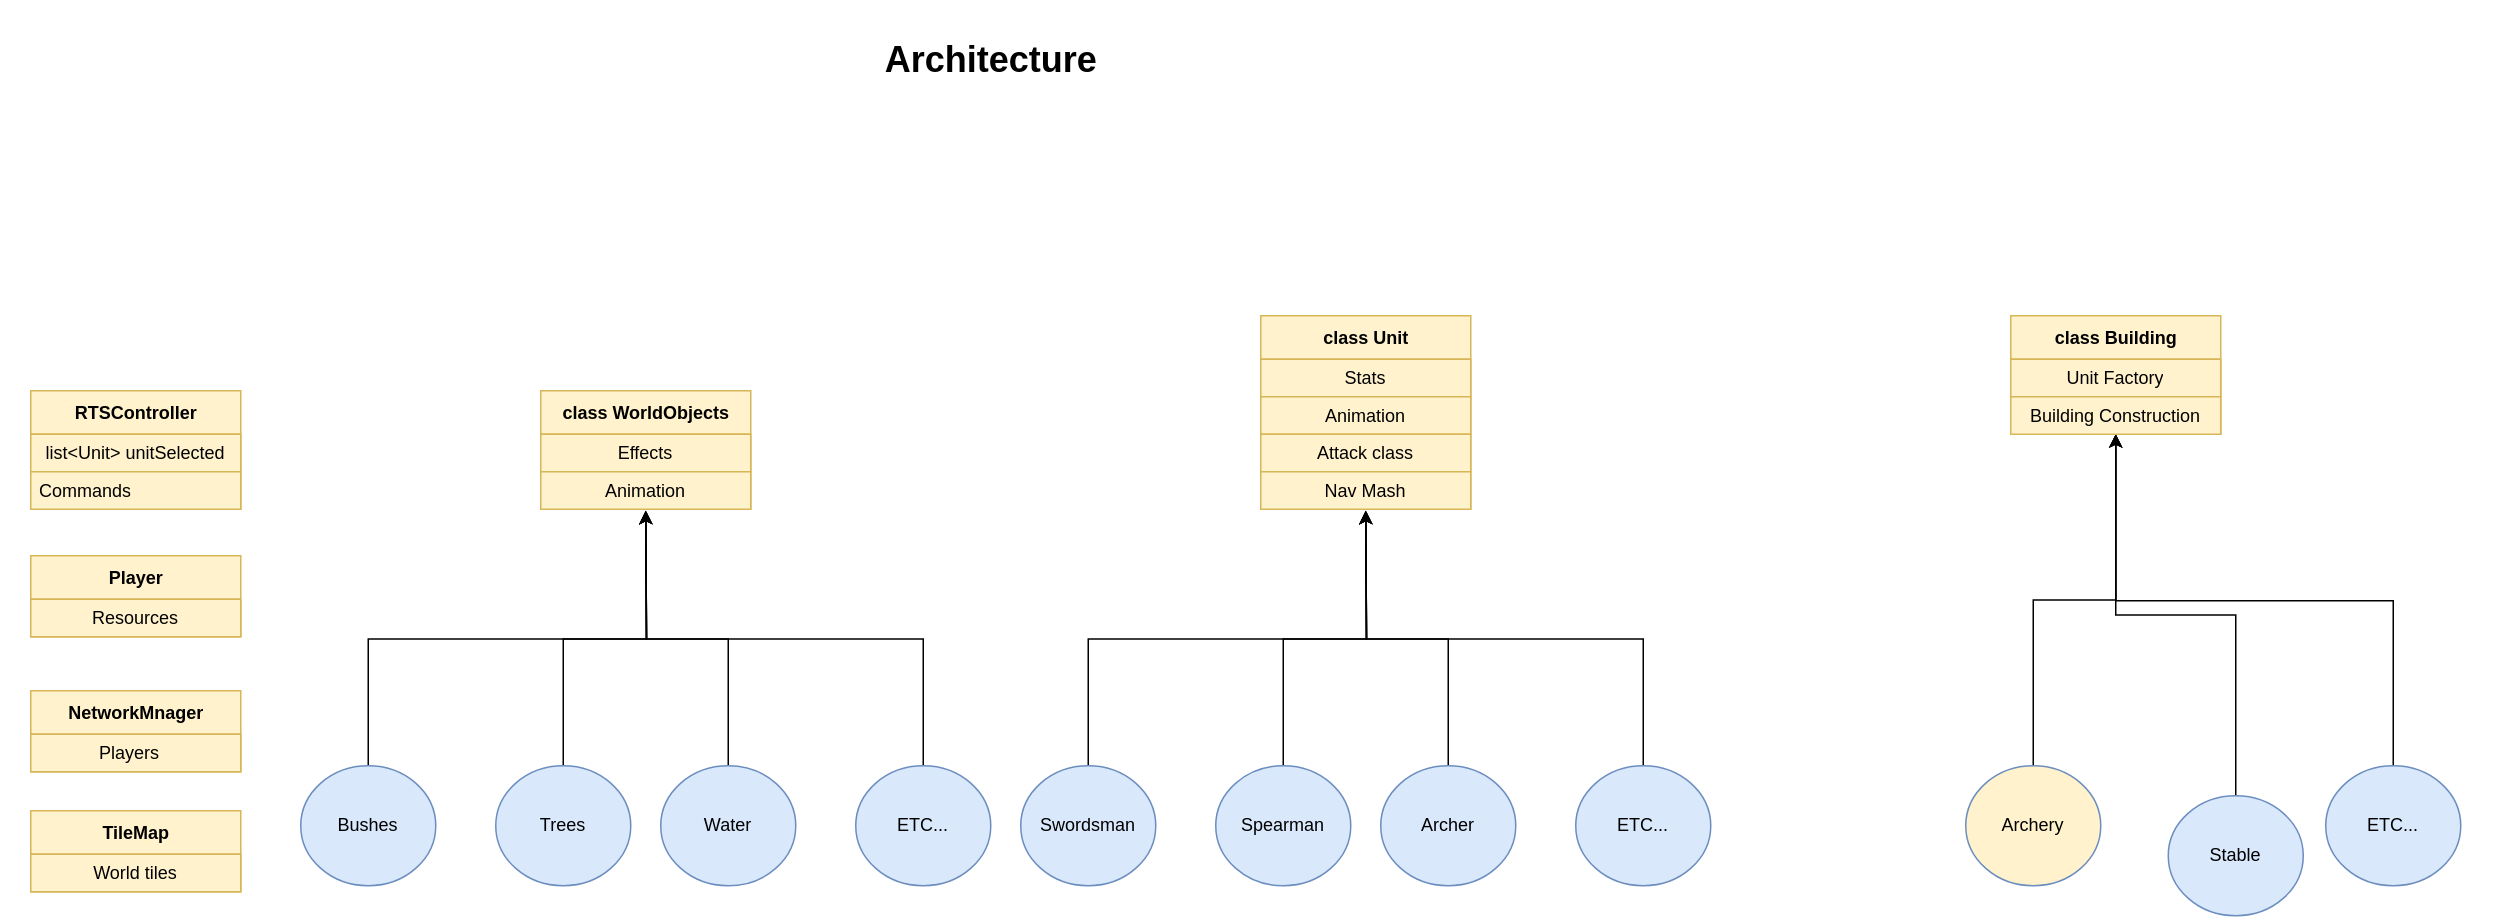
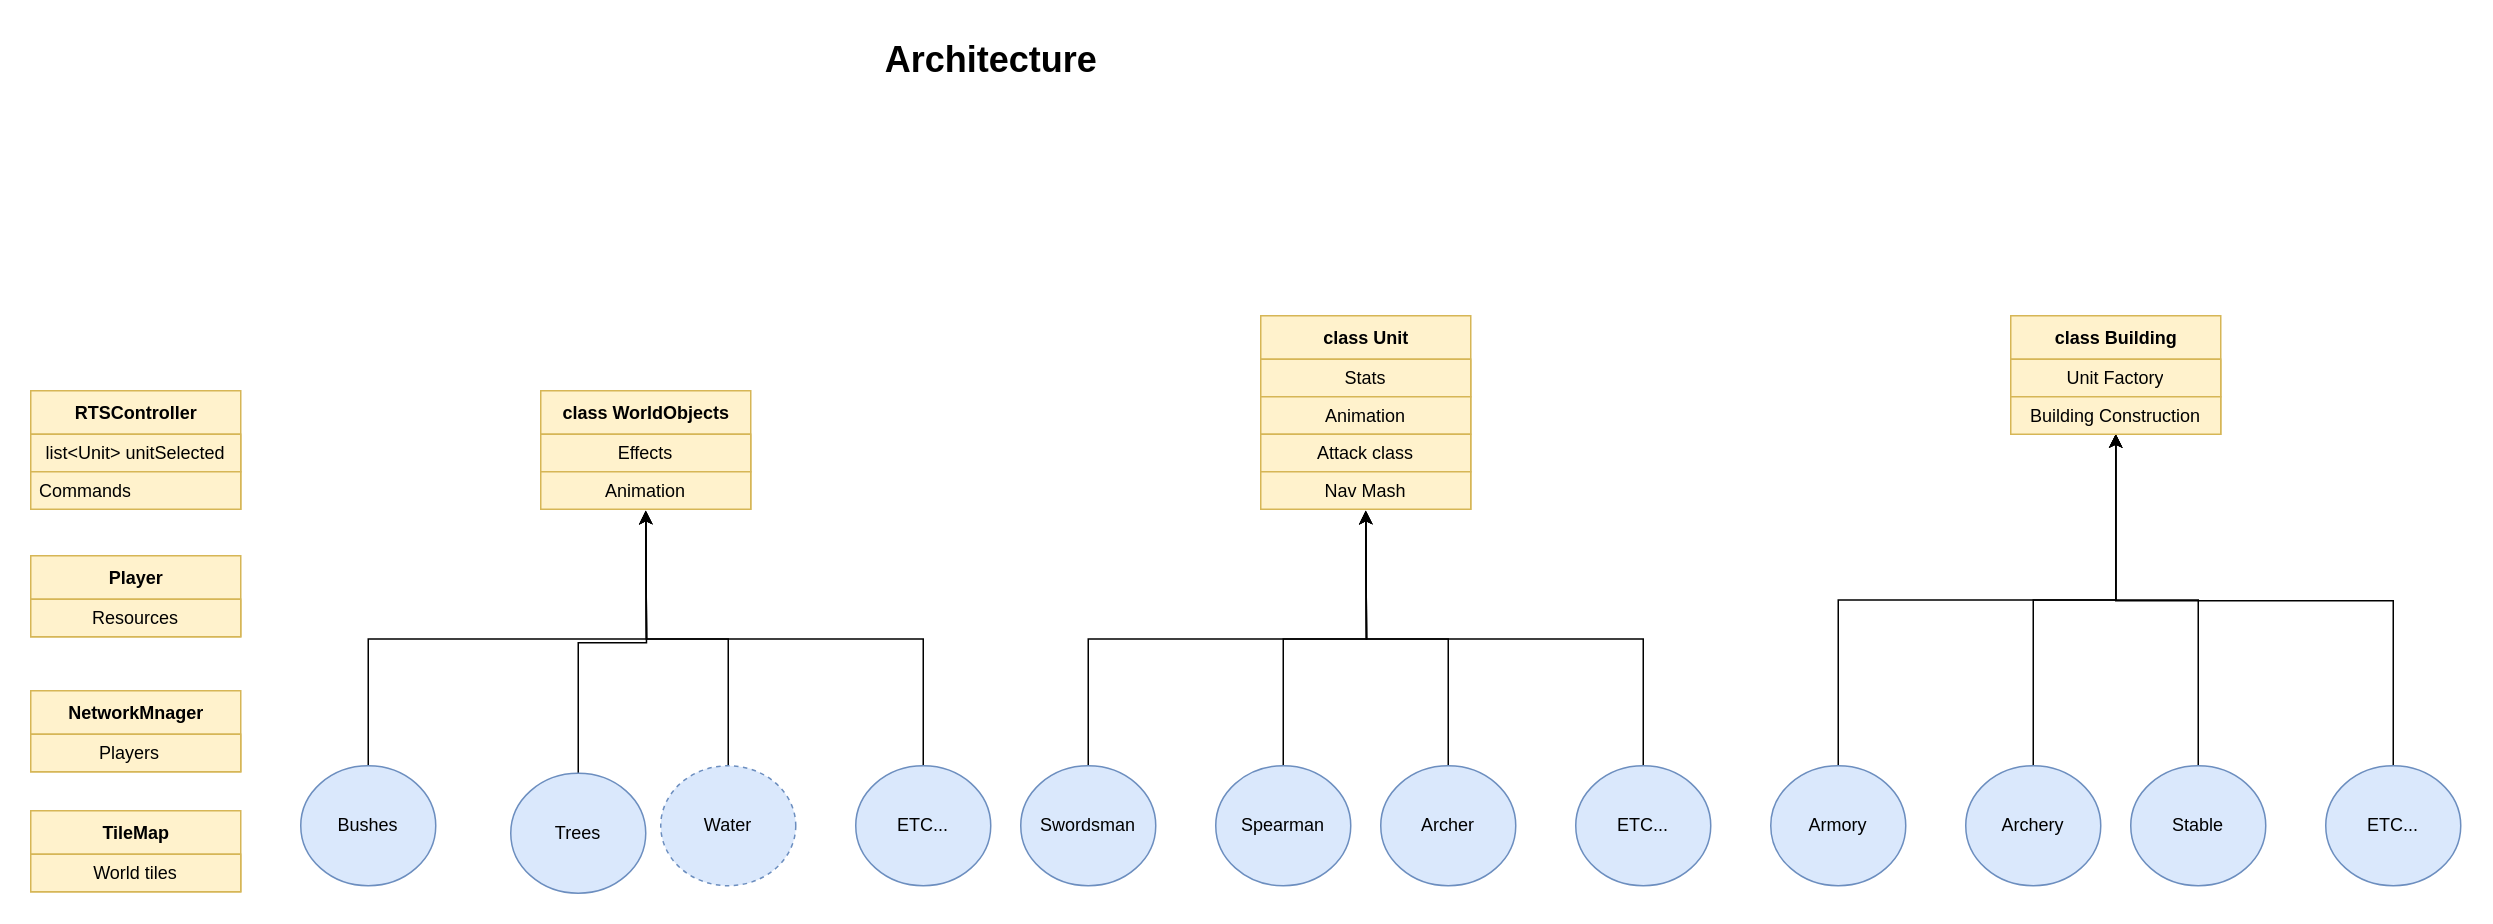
  <mxCell id="0" />
  <mxCell id="1" parent="0" />
  <mxCell id="2" style="edgeStyle=orthogonalEdgeStyle;rounded=0;orthogonalLoop=1;jettySize=auto;html=1;exitX=0.5;exitY=0;exitDx=0;exitDy=0;" edge="1" parent="1" source="3"><mxGeometry relative="1" as="geometry"><mxPoint x="910" y="340" as="targetPoint" /></mxGeometry></mxCell>
  <mxCell id="3" value="Archer" style="ellipse;whiteSpace=wrap;html=1;fillColor=#dae8fc;strokeColor=#6c8ebf;" vertex="1" parent="1"><mxGeometry x="920" y="510" width="90" height="80" as="geometry" /></mxCell>
  <mxCell id="4" style="edgeStyle=orthogonalEdgeStyle;rounded=0;orthogonalLoop=1;jettySize=auto;html=1;exitX=0.5;exitY=0;exitDx=0;exitDy=0;entryX=0.5;entryY=1;entryDx=0;entryDy=0;" edge="1" parent="1" source="5"><mxGeometry relative="1" as="geometry"><mxPoint x="910" y="340" as="targetPoint" /></mxGeometry></mxCell>
  <mxCell id="5" value="Swordsman" style="ellipse;whiteSpace=wrap;html=1;fillColor=#dae8fc;strokeColor=#6c8ebf;" vertex="1" parent="1"><mxGeometry x="680" y="510" width="90" height="80" as="geometry" /></mxCell>
  <mxCell id="6" style="edgeStyle=orthogonalEdgeStyle;rounded=0;orthogonalLoop=1;jettySize=auto;html=1;exitX=0.5;exitY=0;exitDx=0;exitDy=0;" edge="1" parent="1" source="7"><mxGeometry relative="1" as="geometry"><mxPoint x="910" y="340" as="targetPoint" /></mxGeometry></mxCell>
  <mxCell id="7" value="Spearman" style="ellipse;whiteSpace=wrap;html=1;fillColor=#dae8fc;strokeColor=#6c8ebf;" vertex="1" parent="1"><mxGeometry x="810" y="510" width="90" height="80" as="geometry" /></mxCell>
  <mxCell id="8" style="edgeStyle=orthogonalEdgeStyle;rounded=0;orthogonalLoop=1;jettySize=auto;html=1;exitX=0.5;exitY=0;exitDx=0;exitDy=0;" edge="1" parent="1" source="9"><mxGeometry relative="1" as="geometry"><mxPoint x="910" y="340" as="targetPoint" /></mxGeometry></mxCell>
  <mxCell id="9" value="ETC..." style="ellipse;whiteSpace=wrap;html=1;fillColor=#dae8fc;strokeColor=#6c8ebf;" vertex="1" parent="1"><mxGeometry x="1050" y="510" width="90" height="80" as="geometry" /></mxCell>
  <mxCell id="10" style="edgeStyle=orthogonalEdgeStyle;rounded=0;orthogonalLoop=1;jettySize=auto;html=1;exitX=0.5;exitY=0;exitDx=0;exitDy=0;entryX=0.5;entryY=1;entryDx=0;entryDy=0;" edge="1" parent="1" source="11" target="23"><mxGeometry relative="1" as="geometry"><mxPoint x="1410" y="340" as="targetPoint" /></mxGeometry></mxCell>
- <mxCell id="11" value="Stable" style="ellipse;whiteSpace=wrap;html=1;fillColor=#dae8fc;strokeColor=#6c8ebf;" vertex="1" parent="1"><mxGeometry x="1445" y="530" width="90" height="80" as="geometry" /></mxCell>
+ <mxCell id="11" value="Stable" style="ellipse;whiteSpace=wrap;html=1;fillColor=#dae8fc;strokeColor=#6c8ebf;" vertex="1" parent="1"><mxGeometry x="1420" y="510" width="90" height="80" as="geometry" /></mxCell>
+ <mxCell id="12" style="edgeStyle=orthogonalEdgeStyle;rounded=0;orthogonalLoop=1;jettySize=auto;html=1;exitX=0.5;exitY=0;exitDx=0;exitDy=0;entryX=0.5;entryY=1;entryDx=0;entryDy=0;" edge="1" parent="1" source="13" target="23"><mxGeometry relative="1" as="geometry"><mxPoint x="1410" y="340" as="targetPoint" /></mxGeometry></mxCell>
+ <mxCell id="13" value="Armory" style="ellipse;whiteSpace=wrap;html=1;fillColor=#dae8fc;strokeColor=#6c8ebf;" vertex="1" parent="1"><mxGeometry x="1180" y="510" width="90" height="80" as="geometry" /></mxCell>
  <mxCell id="14" style="edgeStyle=orthogonalEdgeStyle;rounded=0;orthogonalLoop=1;jettySize=auto;html=1;exitX=0.5;exitY=0;exitDx=0;exitDy=0;entryX=0.5;entryY=1;entryDx=0;entryDy=0;" edge="1" parent="1" source="15" target="23"><mxGeometry relative="1" as="geometry"><mxPoint x="1410" y="340" as="targetPoint" /></mxGeometry></mxCell>
- <mxCell id="15" value="Archery" style="ellipse;whiteSpace=wrap;html=1;fillColor=#fff2cc;strokeColor=#6c8ebf;" vertex="1" parent="1"><mxGeometry x="1310" y="510" width="90" height="80" as="geometry" /></mxCell>
+ <mxCell id="15" value="Archery" style="ellipse;whiteSpace=wrap;html=1;fillColor=#dae8fc;strokeColor=#6c8ebf;" vertex="1" parent="1"><mxGeometry x="1310" y="510" width="90" height="80" as="geometry" /></mxCell>
  <mxCell id="16" style="edgeStyle=orthogonalEdgeStyle;rounded=0;orthogonalLoop=1;jettySize=auto;html=1;exitX=0.5;exitY=0;exitDx=0;exitDy=0;entryX=0.5;entryY=1;entryDx=0;entryDy=0;" edge="1" parent="1" source="17" target="23"><mxGeometry relative="1" as="geometry"><mxPoint x="1410" y="340" as="targetPoint" /><Array as="points"><mxPoint x="1595" y="400" /><mxPoint x="1410" y="400" /></Array></mxGeometry></mxCell>
  <mxCell id="17" value="ETC..." style="ellipse;whiteSpace=wrap;html=1;fillColor=#dae8fc;strokeColor=#6c8ebf;" vertex="1" parent="1"><mxGeometry x="1550" y="510" width="90" height="80" as="geometry" /></mxCell>
  <mxCell id="18" value="class Unit" style="swimlane;fontStyle=1;align=center;verticalAlign=middle;childLayout=stackLayout;horizontal=1;startSize=29;horizontalStack=0;resizeParent=1;resizeParentMax=0;resizeLast=0;collapsible=0;marginBottom=0;html=1;fillColor=#fff2cc;strokeColor=#d6b656;" vertex="1" parent="1"><mxGeometry x="840" y="210" width="140" height="129" as="geometry" /></mxCell>
  <mxCell id="19" value="Stats" style="text;html=1;strokeColor=#d6b656;fillColor=#fff2cc;align=center;verticalAlign=middle;spacingLeft=4;spacingRight=4;overflow=hidden;rotatable=0;points=[[0,0.5],[1,0.5]];portConstraint=eastwest;" vertex="1" parent="18"><mxGeometry y="29" width="140" height="25" as="geometry" /></mxCell>
  <mxCell id="20" value="Animation" style="text;html=1;strokeColor=#d6b656;fillColor=#fff2cc;align=center;verticalAlign=middle;spacingLeft=4;spacingRight=4;overflow=hidden;rotatable=0;points=[[0,0.5],[1,0.5]];portConstraint=eastwest;" vertex="1" parent="18"><mxGeometry y="54" width="140" height="25" as="geometry" /></mxCell>
  <mxCell id="21" value="Attack class" style="text;html=1;strokeColor=#d6b656;fillColor=#fff2cc;align=center;verticalAlign=middle;spacingLeft=4;spacingRight=4;overflow=hidden;rotatable=0;points=[[0,0.5],[1,0.5]];portConstraint=eastwest;" vertex="1" parent="18"><mxGeometry y="79" width="140" height="25" as="geometry" /></mxCell>
  <mxCell id="22" value="Nav Mash" style="text;html=1;strokeColor=#d6b656;fillColor=#fff2cc;align=center;verticalAlign=middle;spacingLeft=4;spacingRight=4;overflow=hidden;rotatable=0;points=[[0,0.5],[1,0.5]];portConstraint=eastwest;" vertex="1" parent="18"><mxGeometry y="104" width="140" height="25" as="geometry" /></mxCell>
  <mxCell id="23" value="class Building" style="swimlane;fontStyle=1;align=center;verticalAlign=middle;childLayout=stackLayout;horizontal=1;startSize=29;horizontalStack=0;resizeParent=1;resizeParentMax=0;resizeLast=0;collapsible=0;marginBottom=0;html=1;fillColor=#fff2cc;strokeColor=#d6b656;" vertex="1" parent="1"><mxGeometry x="1340" y="210" width="140" height="79" as="geometry" /></mxCell>
  <mxCell id="24" value="Unit Factory" style="text;html=1;strokeColor=#d6b656;fillColor=#fff2cc;align=center;verticalAlign=middle;spacingLeft=4;spacingRight=4;overflow=hidden;rotatable=0;points=[[0,0.5],[1,0.5]];portConstraint=eastwest;" vertex="1" parent="23"><mxGeometry y="29" width="140" height="25" as="geometry" /></mxCell>
  <mxCell id="25" value="Building Construction" style="text;html=1;strokeColor=#d6b656;fillColor=#fff2cc;align=center;verticalAlign=middle;spacingLeft=4;spacingRight=4;overflow=hidden;rotatable=0;points=[[0,0.5],[1,0.5]];portConstraint=eastwest;" vertex="1" parent="23"><mxGeometry y="54" width="140" height="25" as="geometry" /></mxCell>
  <mxCell id="26" value="Architecture" style="text;strokeColor=none;fillColor=none;html=1;fontSize=24;fontStyle=1;verticalAlign=middle;align=center;" vertex="1" parent="1"><mxGeometry x="610" y="20" width="100" height="40" as="geometry" /></mxCell>
  <mxCell id="27" value="RTSController" style="swimlane;fontStyle=1;align=center;verticalAlign=middle;childLayout=stackLayout;horizontal=1;startSize=29;horizontalStack=0;resizeParent=1;resizeParentMax=0;resizeLast=0;collapsible=0;marginBottom=0;html=1;fillColor=#fff2cc;strokeColor=#d6b656;" vertex="1" parent="1"><mxGeometry x="20" y="260" width="140" height="79" as="geometry" /></mxCell>
  <mxCell id="28" value="list&amp;lt;Unit&amp;gt; unitSelected" style="text;html=1;strokeColor=#d6b656;fillColor=#fff2cc;align=center;verticalAlign=middle;spacingLeft=4;spacingRight=4;overflow=hidden;rotatable=0;points=[[0,0.5],[1,0.5]];portConstraint=eastwest;" vertex="1" parent="27"><mxGeometry y="29" width="140" height="25" as="geometry" /></mxCell>
  <mxCell id="29" value="Commands" style="text;html=1;strokeColor=#d6b656;fillColor=#fff2cc;align=left;verticalAlign=middle;spacingLeft=4;spacingRight=4;overflow=hidden;rotatable=0;points=[[0,0.5],[1,0.5]];portConstraint=eastwest;" vertex="1" parent="27"><mxGeometry y="54" width="140" height="25" as="geometry" /></mxCell>
  <mxCell id="30" value="Player" style="swimlane;fontStyle=1;align=center;verticalAlign=middle;childLayout=stackLayout;horizontal=1;startSize=29;horizontalStack=0;resizeParent=1;resizeParentMax=0;resizeLast=0;collapsible=0;marginBottom=0;html=1;fillColor=#fff2cc;strokeColor=#d6b656;" vertex="1" parent="1"><mxGeometry x="20" y="370" width="140" height="54" as="geometry" /></mxCell>
  <mxCell id="31" value="Resources" style="text;html=1;strokeColor=#d6b656;fillColor=#fff2cc;align=center;verticalAlign=middle;spacingLeft=4;spacingRight=4;overflow=hidden;rotatable=0;points=[[0,0.5],[1,0.5]];portConstraint=eastwest;" vertex="1" parent="30"><mxGeometry y="29" width="140" height="25" as="geometry" /></mxCell>
  <mxCell id="32" style="edgeStyle=orthogonalEdgeStyle;rounded=0;orthogonalLoop=1;jettySize=auto;html=1;exitX=0.5;exitY=0;exitDx=0;exitDy=0;" edge="1" parent="1" source="33"><mxGeometry relative="1" as="geometry"><mxPoint x="430" y="340" as="targetPoint" /></mxGeometry></mxCell>
- <mxCell id="33" value="Water" style="ellipse;whiteSpace=wrap;html=1;fillColor=#dae8fc;strokeColor=#6c8ebf;" vertex="1" parent="1"><mxGeometry x="440" y="510" width="90" height="80" as="geometry" /></mxCell>
+ <mxCell id="33" value="Water" style="ellipse;whiteSpace=wrap;html=1;fillColor=#dae8fc;strokeColor=#6c8ebf;dashed=1;" vertex="1" parent="1"><mxGeometry x="440" y="510" width="90" height="80" as="geometry" /></mxCell>
  <mxCell id="34" style="edgeStyle=orthogonalEdgeStyle;rounded=0;orthogonalLoop=1;jettySize=auto;html=1;exitX=0.5;exitY=0;exitDx=0;exitDy=0;entryX=0.5;entryY=1;entryDx=0;entryDy=0;" edge="1" parent="1" source="35"><mxGeometry relative="1" as="geometry"><mxPoint x="430" y="340" as="targetPoint" /></mxGeometry></mxCell>
  <mxCell id="35" value="Bushes" style="ellipse;whiteSpace=wrap;html=1;fillColor=#dae8fc;strokeColor=#6c8ebf;" vertex="1" parent="1"><mxGeometry x="200" y="510" width="90" height="80" as="geometry" /></mxCell>
  <mxCell id="36" style="edgeStyle=orthogonalEdgeStyle;rounded=0;orthogonalLoop=1;jettySize=auto;html=1;exitX=0.5;exitY=0;exitDx=0;exitDy=0;" edge="1" parent="1" source="37"><mxGeometry relative="1" as="geometry"><mxPoint x="430" y="340" as="targetPoint" /></mxGeometry></mxCell>
- <mxCell id="37" value="Trees" style="ellipse;whiteSpace=wrap;html=1;fillColor=#dae8fc;strokeColor=#6c8ebf;" vertex="1" parent="1"><mxGeometry x="330" y="510" width="90" height="80" as="geometry" /></mxCell>
+ <mxCell id="37" value="Trees" style="ellipse;whiteSpace=wrap;html=1;fillColor=#dae8fc;strokeColor=#6c8ebf;" vertex="1" parent="1"><mxGeometry x="340" y="515" width="90" height="80" as="geometry" /></mxCell>
  <mxCell id="38" style="edgeStyle=orthogonalEdgeStyle;rounded=0;orthogonalLoop=1;jettySize=auto;html=1;exitX=0.5;exitY=0;exitDx=0;exitDy=0;" edge="1" parent="1" source="39"><mxGeometry relative="1" as="geometry"><mxPoint x="430" y="340" as="targetPoint" /></mxGeometry></mxCell>
  <mxCell id="39" value="ETC..." style="ellipse;whiteSpace=wrap;html=1;fillColor=#dae8fc;strokeColor=#6c8ebf;" vertex="1" parent="1"><mxGeometry x="570" y="510" width="90" height="80" as="geometry" /></mxCell>
  <mxCell id="40" value="class WorldObjects" style="swimlane;fontStyle=1;align=center;verticalAlign=middle;childLayout=stackLayout;horizontal=1;startSize=29;horizontalStack=0;resizeParent=1;resizeParentMax=0;resizeLast=0;collapsible=0;marginBottom=0;html=1;fillColor=#fff2cc;strokeColor=#d6b656;" vertex="1" parent="1"><mxGeometry x="360" y="260" width="140" height="79" as="geometry" /></mxCell>
  <mxCell id="41" value="Effects" style="text;html=1;strokeColor=#d6b656;fillColor=#fff2cc;align=center;verticalAlign=middle;spacingLeft=4;spacingRight=4;overflow=hidden;rotatable=0;points=[[0,0.5],[1,0.5]];portConstraint=eastwest;" vertex="1" parent="40"><mxGeometry y="29" width="140" height="25" as="geometry" /></mxCell>
  <mxCell id="42" value="Animation" style="text;html=1;strokeColor=#d6b656;fillColor=#fff2cc;align=center;verticalAlign=middle;spacingLeft=4;spacingRight=4;overflow=hidden;rotatable=0;points=[[0,0.5],[1,0.5]];portConstraint=eastwest;" vertex="1" parent="40"><mxGeometry y="54" width="140" height="25" as="geometry" /></mxCell>
  <mxCell id="43" value="NetworkMnager" style="swimlane;fontStyle=1;align=center;verticalAlign=middle;childLayout=stackLayout;horizontal=1;startSize=29;horizontalStack=0;resizeParent=1;resizeParentMax=0;resizeLast=0;collapsible=0;marginBottom=0;html=1;fillColor=#fff2cc;strokeColor=#d6b656;" vertex="1" parent="1"><mxGeometry x="20" y="460" width="140" height="54" as="geometry" /></mxCell>
  <mxCell id="44" value="&lt;blockquote style=&quot;margin: 0 0 0 40px ; border: none ; padding: 0px&quot;&gt;Players&lt;/blockquote&gt;" style="text;html=1;strokeColor=#d6b656;fillColor=#fff2cc;align=left;verticalAlign=middle;spacingLeft=4;spacingRight=4;overflow=hidden;rotatable=0;points=[[0,0.5],[1,0.5]];portConstraint=eastwest;" vertex="1" parent="43"><mxGeometry y="29" width="140" height="25" as="geometry" /></mxCell>
  <mxCell id="45" value="TileMap" style="swimlane;fontStyle=1;align=center;verticalAlign=middle;childLayout=stackLayout;horizontal=1;startSize=29;horizontalStack=0;resizeParent=1;resizeParentMax=0;resizeLast=0;collapsible=0;marginBottom=0;html=1;fillColor=#fff2cc;strokeColor=#d6b656;" vertex="1" parent="1"><mxGeometry x="20" y="540" width="140" height="54" as="geometry" /></mxCell>
  <mxCell id="46" value="World tiles" style="text;html=1;strokeColor=#d6b656;fillColor=#fff2cc;align=center;verticalAlign=middle;spacingLeft=4;spacingRight=4;overflow=hidden;rotatable=0;points=[[0,0.5],[1,0.5]];portConstraint=eastwest;" vertex="1" parent="45"><mxGeometry y="29" width="140" height="25" as="geometry" /></mxCell>
